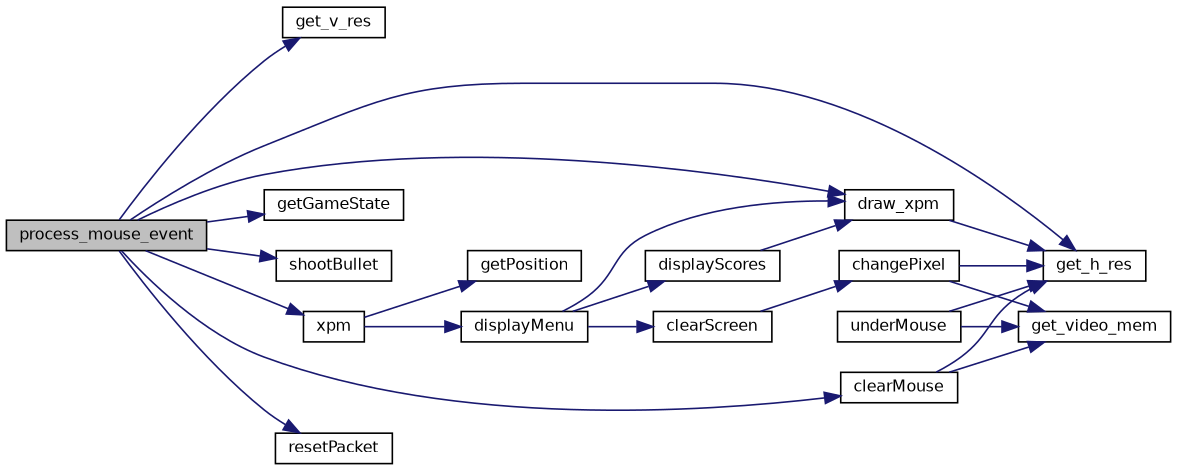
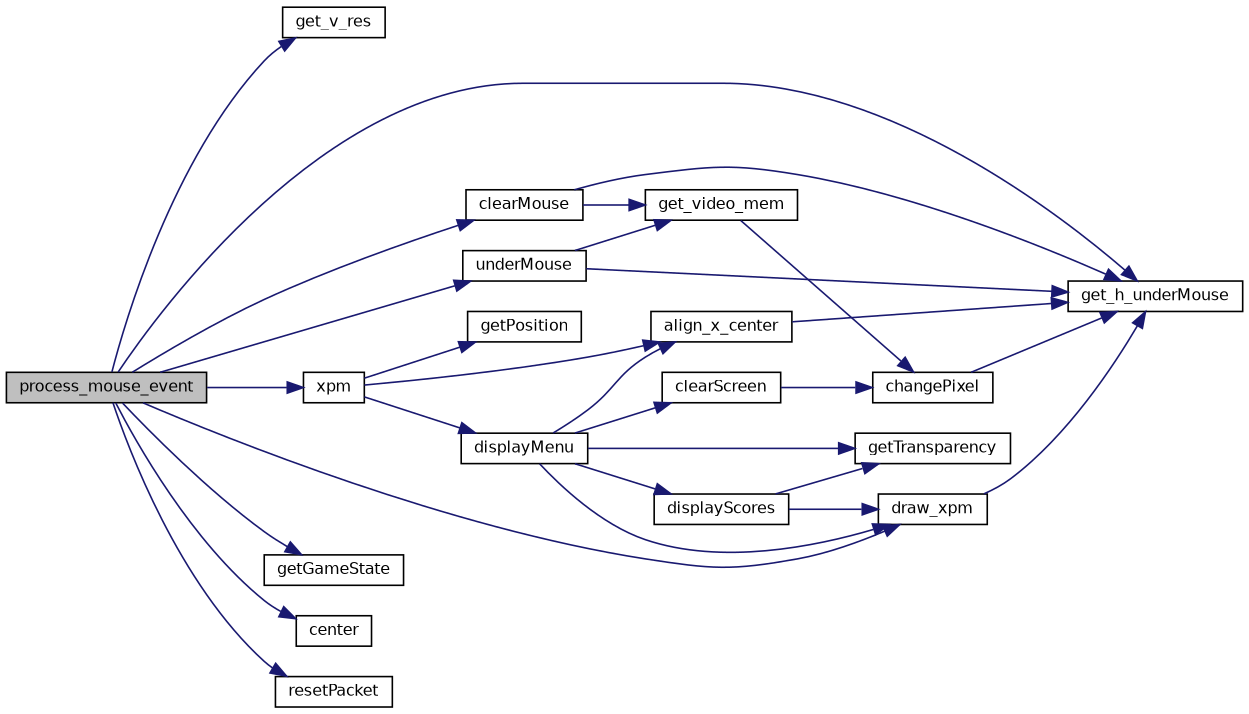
  digraph {
    rankdir=LR
    node [color=black fontname=Helvetica fontsize=10 shape=record]
    edge [color=midnightblue fontname=Helvetica fontsize=10 labelfontname=Helvetica labelfontsize=10 style=solid]
    n1 [fillcolor=grey75 fontcolor=black height=0.2 label=process_mouse_event style=filled width=0.4]
    n2 [height=0.2 label=get_v_res width=0.4]
-   n3 [height=0.2 label=get_h_res width=0.4]
+   n3 [height=0.2 label=get_h_underMouse width=0.4]
    n4 [height=0.2 label=clearMouse width=0.4]
    n5 [height=0.2 label=getGameState width=0.4]
-   n6 [height=0.2 label=shootBullet width=0.4]
+   n6 [height=0.2 label=center width=0.4]
    n7 [height=0.2 label=draw_xpm width=0.4]
    n8 [height=0.2 label=xpm width=0.4]
    n9 [height=0.2 label=underMouse width=0.4]
    n10 [height=0.2 label=resetPacket width=0.4]
    n11 [height=0.2 label=get_video_mem width=0.4]
    n12 [height=0.2 label=getPosition width=0.4]
+   n13 [height=0.2 label=align_x_center width=0.4]
    n14 [height=0.2 label=displayMenu width=0.4]
    n15 [height=0.2 label=clearScreen width=0.4]
+   n16 [height=0.2 label=getTransparency width=0.4]
    n17 [height=0.2 label=displayScores width=0.4]
    n18 [height=0.2 label=changePixel width=0.4]
    n1 -> n2
    n1 -> n3
    n1 -> n4
    n1 -> n5
    n1 -> n6
    n1 -> n7
    n1 -> n8
+   n1 -> n9
    n1 -> n10
    n4 -> n3
    n4 -> n11
    n7 -> n3
    n8 -> n12
+   n8 -> n13
    n8 -> n14
    n9 -> n3
    n9 -> n11
+   n13 -> n3
    n14 -> n7
+   n14 -> n13
    n14 -> n15
+   n14 -> n16
    n14 -> n17
    n15 -> n18
    n17 -> n7
+   n17 -> n16
    n18 -> n3
-   n18 -> n11
+   n11 -> n18
  }
